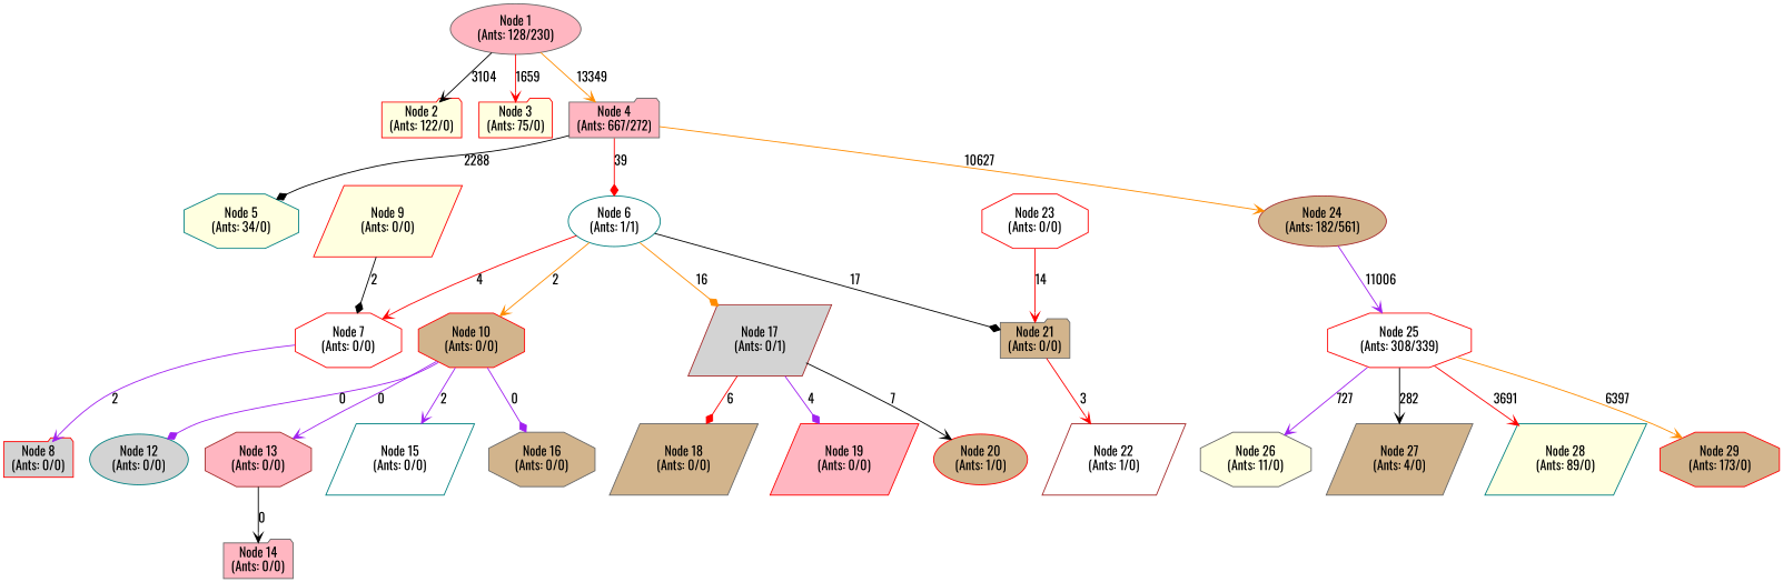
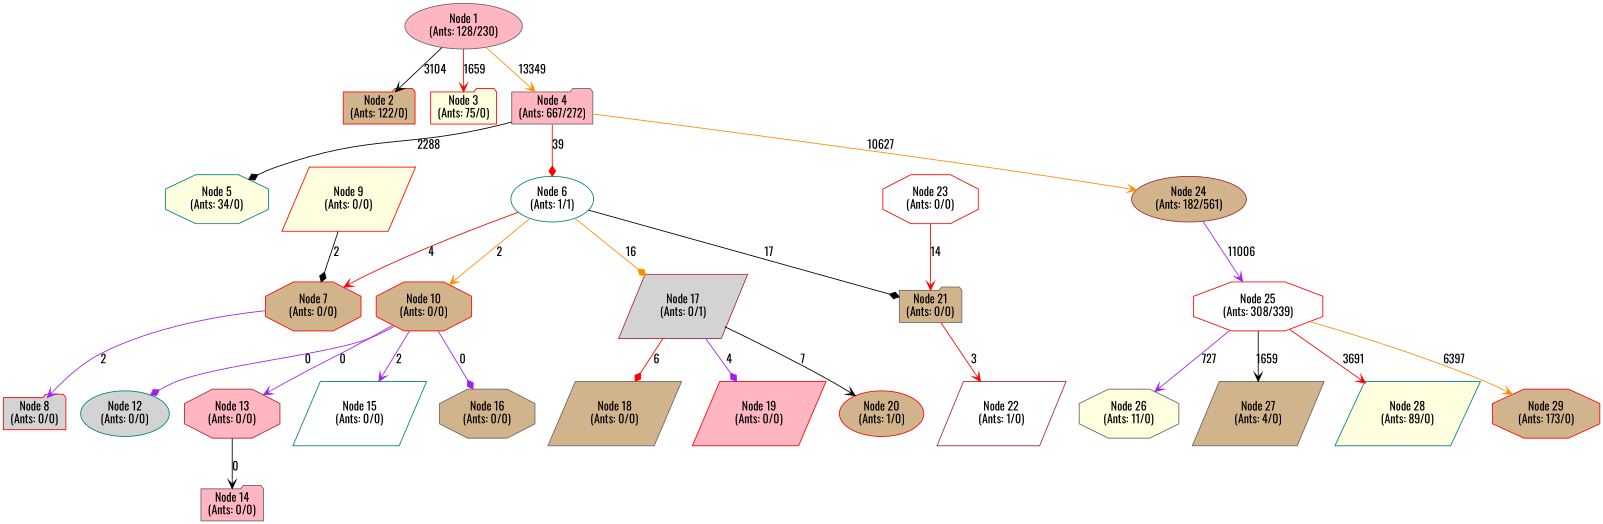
  digraph {
    fontname=Oswald
    node [color=red fillcolor=tan fontname=Oswald shape=octagon style=filled]
    edge [arrowhead=vee color=purple fontname=Oswald]
-   "Node 2\n(Ants: 122/0)" [fillcolor=lightyellow shape=folder]
+   "Node 2\n(Ants: 122/0)" [shape=folder]
    "Node 1\n(Ants: 128/230)" [color=gray40 fillcolor=lightpink shape=ellipse]
    "Node 3\n(Ants: 75/0)" [fillcolor=lightyellow shape=folder]
    "Node 4\n(Ants: 667/272)" [color=gray40 fillcolor=lightpink shape=folder]
    "Node 5\n(Ants: 34/0)" [color=teal fillcolor=lightyellow]
    "Node 6\n(Ants: 1/1)" [color=teal fillcolor=white shape=ellipse]
    "Node 24\n(Ants: 182/561)" [color=brown shape=ellipse]
-   "Node 7\n(Ants: 0/0)" [fillcolor=white]
+   "Node 7\n(Ants: 0/0)"
    "Node 10\n(Ants: 0/0)"
    "Node 17\n(Ants: 0/1)" [color=brown fillcolor=lightgrey shape=parallelogram]
    "Node 21\n(Ants: 0/0)" [color=gray40 shape=folder]
    "Node 25\n(Ants: 308/339)" [fillcolor=white]
    "Node 8\n(Ants: 0/0)" [fillcolor=lightgrey shape=folder]
    "Node 12\n(Ants: 0/0)" [color=teal fillcolor=lightgrey shape=ellipse]
    "Node 13\n(Ants: 0/0)" [color=brown fillcolor=lightpink]
    "Node 15\n(Ants: 0/0)" [color=teal fillcolor=white shape=parallelogram]
    "Node 16\n(Ants: 0/0)" [color=gray40]
    "Node 18\n(Ants: 0/0)" [color=gray40 shape=parallelogram]
    "Node 19\n(Ants: 0/0)" [fillcolor=lightpink shape=parallelogram]
    "Node 20\n(Ants: 1/0)" [shape=ellipse]
    "Node 22\n(Ants: 1/0)" [color=brown fillcolor=white shape=parallelogram]
    "Node 9\n(Ants: 0/0)" [fillcolor=lightyellow shape=parallelogram]
    "Node 14\n(Ants: 0/0)" [color=gray40 fillcolor=lightpink shape=folder]
    "Node 23\n(Ants: 0/0)" [fillcolor=white]
    "Node 26\n(Ants: 11/0)" [color=gray40 fillcolor=lightyellow]
    "Node 27\n(Ants: 4/0)" [color=gray40 shape=parallelogram]
    "Node 28\n(Ants: 89/0)" [color=teal fillcolor=lightyellow shape=parallelogram]
    "Node 29\n(Ants: 173/0)"
    "Node 1\n(Ants: 128/230)" -> "Node 2\n(Ants: 122/0)" [color=black label=3104]
    "Node 1\n(Ants: 128/230)" -> "Node 3\n(Ants: 75/0)" [color=red label=1659]
    "Node 1\n(Ants: 128/230)" -> "Node 4\n(Ants: 667/272)" [color=darkorange label=13349]
    "Node 4\n(Ants: 667/272)" -> "Node 5\n(Ants: 34/0)" [arrowhead=diamond color=black label=2288]
    "Node 4\n(Ants: 667/272)" -> "Node 6\n(Ants: 1/1)" [arrowhead=diamond color=red label=39]
    "Node 4\n(Ants: 667/272)" -> "Node 24\n(Ants: 182/561)" [color=darkorange label=10627]
    "Node 6\n(Ants: 1/1)" -> "Node 7\n(Ants: 0/0)" [color=red label=4]
    "Node 6\n(Ants: 1/1)" -> "Node 10\n(Ants: 0/0)" [color=darkorange label=2]
    "Node 6\n(Ants: 1/1)" -> "Node 17\n(Ants: 0/1)" [arrowhead=diamond color=darkorange label=16]
    "Node 6\n(Ants: 1/1)" -> "Node 21\n(Ants: 0/0)" [arrowhead=diamond color=black label=17]
    "Node 24\n(Ants: 182/561)" -> "Node 25\n(Ants: 308/339)" [label=11006]
    "Node 7\n(Ants: 0/0)" -> "Node 8\n(Ants: 0/0)" [label=2]
    "Node 10\n(Ants: 0/0)" -> "Node 12\n(Ants: 0/0)" [arrowhead=diamond label=0]
    "Node 10\n(Ants: 0/0)" -> "Node 13\n(Ants: 0/0)" [label=0]
    "Node 10\n(Ants: 0/0)" -> "Node 15\n(Ants: 0/0)" [label=2]
    "Node 10\n(Ants: 0/0)" -> "Node 16\n(Ants: 0/0)" [arrowhead=diamond label=0]
    "Node 17\n(Ants: 0/1)" -> "Node 18\n(Ants: 0/0)" [arrowhead=diamond color=red label=6]
    "Node 17\n(Ants: 0/1)" -> "Node 19\n(Ants: 0/0)" [arrowhead=diamond label=4]
    "Node 17\n(Ants: 0/1)" -> "Node 20\n(Ants: 1/0)" [color=black label=7]
    "Node 21\n(Ants: 0/0)" -> "Node 22\n(Ants: 1/0)" [color=red label=3]
    "Node 25\n(Ants: 308/339)" -> "Node 26\n(Ants: 11/0)" [label=727]
-   "Node 25\n(Ants: 308/339)" -> "Node 27\n(Ants: 4/0)" [color=black label=282]
+   "Node 25\n(Ants: 308/339)" -> "Node 27\n(Ants: 4/0)" [color=black label=1659]
    "Node 25\n(Ants: 308/339)" -> "Node 28\n(Ants: 89/0)" [color=red label=3691]
    "Node 25\n(Ants: 308/339)" -> "Node 29\n(Ants: 173/0)" [color=darkorange label=6397]
    "Node 13\n(Ants: 0/0)" -> "Node 14\n(Ants: 0/0)" [color=black label=0]
    "Node 9\n(Ants: 0/0)" -> "Node 7\n(Ants: 0/0)" [arrowhead=diamond color=black label=2]
    "Node 23\n(Ants: 0/0)" -> "Node 21\n(Ants: 0/0)" [color=red label=14]
  }
